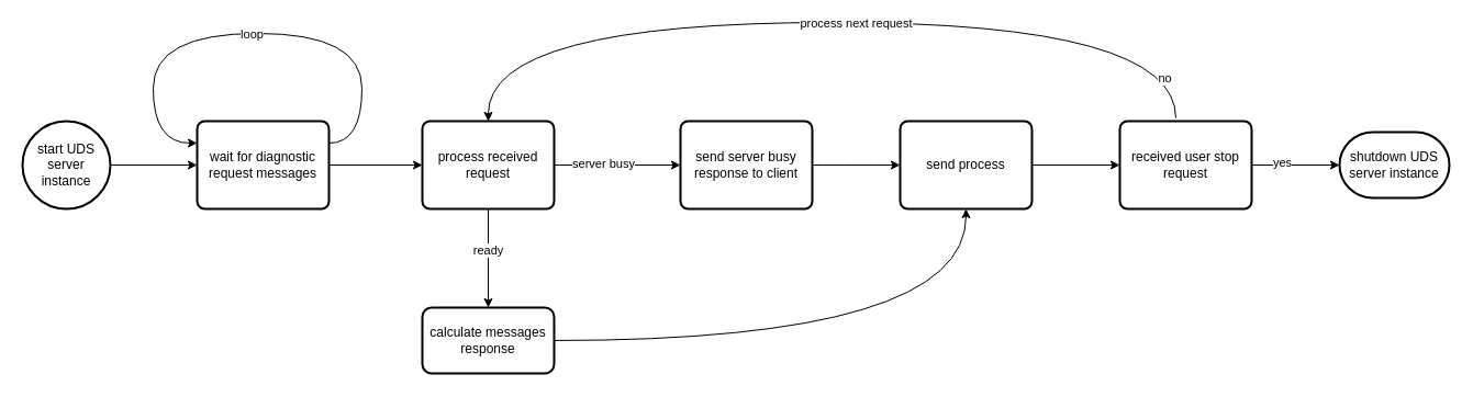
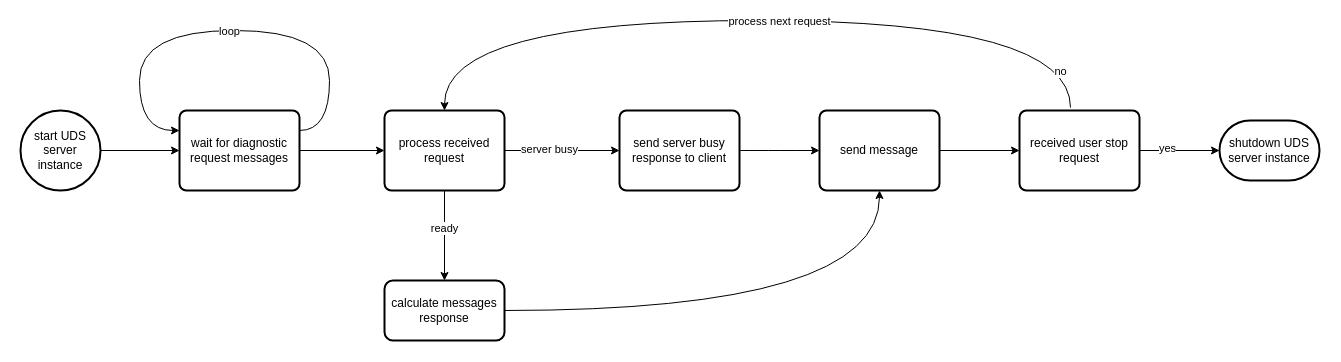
  <mxCell id="0" />
  <mxCell id="1" parent="0" />
  <mxCell id="2" value="start UDS server instance" style="strokeWidth=2;html=1;shape=mxgraph.flowchart.start_2;whiteSpace=wrap;" vertex="1" parent="1"><mxGeometry x="20" y="110" width="80" height="80" as="geometry" /></mxCell>
  <mxCell id="3" style="edgeStyle=orthogonalEdgeStyle;rounded=0;orthogonalLoop=1;jettySize=auto;html=1;exitX=1;exitY=0.5;exitDx=0;exitDy=0;exitPerimeter=0;entryX=0;entryY=0.5;entryDx=0;entryDy=0;" edge="1" parent="1" source="2" target="7"><mxGeometry relative="1" as="geometry"><mxPoint x="179" y="160" as="targetPoint" /></mxGeometry></mxCell>
  <mxCell id="4" style="edgeStyle=orthogonalEdgeStyle;rounded=0;orthogonalLoop=1;jettySize=auto;html=1;exitX=1;exitY=0.5;exitDx=0;exitDy=0;entryX=0;entryY=0.5;entryDx=0;entryDy=0;" edge="1" parent="1" source="7" target="12"><mxGeometry relative="1" as="geometry" /></mxCell>
  <mxCell id="5" style="edgeStyle=orthogonalEdgeStyle;rounded=0;orthogonalLoop=1;jettySize=auto;html=1;exitX=1;exitY=0.25;exitDx=0;exitDy=0;curved=1;entryX=0;entryY=0.25;entryDx=0;entryDy=0;" edge="1" parent="1" source="7" target="7"><mxGeometry relative="1" as="geometry"><mxPoint x="169" y="30" as="targetPoint" /><Array as="points"><mxPoint x="329" y="130" /><mxPoint x="329" y="30" /><mxPoint x="139" y="30" /><mxPoint x="139" y="130" /></Array></mxGeometry></mxCell>
  <mxCell id="6" value="loop" style="edgeLabel;html=1;align=center;verticalAlign=middle;resizable=0;points=[];" vertex="1" connectable="0" parent="5"><mxGeometry x="0.006" relative="1" as="geometry"><mxPoint as="offset" /></mxGeometry></mxCell>
  <mxCell id="7" value="wait for diagnostic request messages" style="rounded=1;whiteSpace=wrap;html=1;absoluteArcSize=1;arcSize=14;strokeWidth=2;" vertex="1" parent="1"><mxGeometry x="179" y="110" width="120" height="80" as="geometry" /></mxCell>
  <mxCell id="8" style="edgeStyle=orthogonalEdgeStyle;rounded=0;orthogonalLoop=1;jettySize=auto;html=1;exitX=1;exitY=0.5;exitDx=0;exitDy=0;entryX=0;entryY=0.5;entryDx=0;entryDy=0;" edge="1" parent="1" source="12" target="14"><mxGeometry relative="1" as="geometry" /></mxCell>
  <mxCell id="9" value="server busy" style="edgeLabel;html=1;align=center;verticalAlign=middle;resizable=0;points=[];" vertex="1" connectable="0" parent="8"><mxGeometry x="-0.239" y="2" relative="1" as="geometry"><mxPoint as="offset" /></mxGeometry></mxCell>
  <mxCell id="10" value="" style="edgeStyle=orthogonalEdgeStyle;rounded=0;orthogonalLoop=1;jettySize=auto;html=1;" edge="1" parent="1" source="12" target="25"><mxGeometry relative="1" as="geometry" /></mxCell>
  <mxCell id="11" value="ready" style="edgeLabel;html=1;align=center;verticalAlign=middle;resizable=0;points=[];" vertex="1" connectable="0" parent="10"><mxGeometry x="-0.178" y="-1" relative="1" as="geometry"><mxPoint as="offset" /></mxGeometry></mxCell>
  <mxCell id="12" value="process received request" style="rounded=1;whiteSpace=wrap;html=1;absoluteArcSize=1;arcSize=14;strokeWidth=2;" vertex="1" parent="1"><mxGeometry x="384" y="110" width="120" height="80" as="geometry" /></mxCell>
  <mxCell id="13" style="edgeStyle=orthogonalEdgeStyle;rounded=0;orthogonalLoop=1;jettySize=auto;html=1;exitX=1;exitY=0.5;exitDx=0;exitDy=0;entryX=0;entryY=0.5;entryDx=0;entryDy=0;curved=1;" edge="1" parent="1" source="14" target="19"><mxGeometry relative="1" as="geometry" /></mxCell>
  <mxCell id="14" value="send server busy response to client" style="rounded=1;whiteSpace=wrap;html=1;absoluteArcSize=1;arcSize=14;strokeWidth=2;" vertex="1" parent="1"><mxGeometry x="619" y="110" width="120" height="80" as="geometry" /></mxCell>
  <mxCell id="15" style="edgeStyle=orthogonalEdgeStyle;rounded=0;orthogonalLoop=1;jettySize=auto;html=1;exitX=0.425;exitY=-0.037;exitDx=0;exitDy=0;entryX=0.5;entryY=0;entryDx=0;entryDy=0;exitPerimeter=0;elbow=vertical;curved=1;" edge="1" parent="1" source="23" target="12"><mxGeometry relative="1" as="geometry"><Array as="points"><mxPoint x="1070" y="20" /><mxPoint x="444" y="20" /></Array></mxGeometry></mxCell>
  <mxCell id="16" value="process next request" style="edgeLabel;html=1;align=center;verticalAlign=middle;resizable=0;points=[];" vertex="1" connectable="0" parent="15"><mxGeometry x="-0.239" relative="1" as="geometry"><mxPoint x="-73" as="offset" /></mxGeometry></mxCell>
  <mxCell id="17" value="no" style="edgeLabel;html=1;align=center;verticalAlign=middle;resizable=0;points=[];" vertex="1" connectable="0" parent="15"><mxGeometry x="-0.89" relative="1" as="geometry"><mxPoint x="-11" y="7" as="offset" /></mxGeometry></mxCell>
  <mxCell id="18" style="edgeStyle=orthogonalEdgeStyle;rounded=0;orthogonalLoop=1;jettySize=auto;html=1;exitX=1;exitY=0.5;exitDx=0;exitDy=0;entryX=0;entryY=0.5;entryDx=0;entryDy=0;" edge="1" parent="1" source="19" target="23"><mxGeometry relative="1" as="geometry" /></mxCell>
- <mxCell id="19" value="send process" style="rounded=1;whiteSpace=wrap;html=1;absoluteArcSize=1;arcSize=14;strokeWidth=2;" vertex="1" parent="1"><mxGeometry x="819" y="110" width="120" height="80" as="geometry" /></mxCell>
+ <mxCell id="19" value="send message" style="rounded=1;whiteSpace=wrap;html=1;absoluteArcSize=1;arcSize=14;strokeWidth=2;" vertex="1" parent="1"><mxGeometry x="819" y="110" width="120" height="80" as="geometry" /></mxCell>
  <mxCell id="20" value="shutdown UDS server instance" style="strokeWidth=2;html=1;shape=mxgraph.flowchart.terminator;whiteSpace=wrap;" vertex="1" parent="1"><mxGeometry x="1219" y="120" width="100" height="60" as="geometry" /></mxCell>
  <mxCell id="21" style="edgeStyle=orthogonalEdgeStyle;rounded=0;orthogonalLoop=1;jettySize=auto;html=1;exitX=1;exitY=0.5;exitDx=0;exitDy=0;entryX=0;entryY=0.5;entryDx=0;entryDy=0;entryPerimeter=0;" edge="1" parent="1" source="23" target="20"><mxGeometry relative="1" as="geometry" /></mxCell>
  <mxCell id="22" value="yes" style="edgeLabel;html=1;align=center;verticalAlign=middle;resizable=0;points=[];" vertex="1" connectable="0" parent="21"><mxGeometry x="-0.325" y="3" relative="1" as="geometry"><mxPoint as="offset" /></mxGeometry></mxCell>
  <mxCell id="23" value="received user stop request" style="rounded=1;whiteSpace=wrap;html=1;absoluteArcSize=1;arcSize=14;strokeWidth=2;" vertex="1" parent="1"><mxGeometry x="1019" y="110" width="120" height="80" as="geometry" /></mxCell>
  <mxCell id="24" style="edgeStyle=orthogonalEdgeStyle;rounded=0;orthogonalLoop=1;jettySize=auto;html=1;exitX=1;exitY=0.5;exitDx=0;exitDy=0;entryX=0.5;entryY=1;entryDx=0;entryDy=0;curved=1;" edge="1" parent="1" source="25" target="19"><mxGeometry relative="1" as="geometry" /></mxCell>
  <mxCell id="25" value="calculate messages response" style="whiteSpace=wrap;html=1;rounded=1;arcSize=14;strokeWidth=2;" vertex="1" parent="1"><mxGeometry x="384" y="280" width="120" height="60" as="geometry" /></mxCell>
